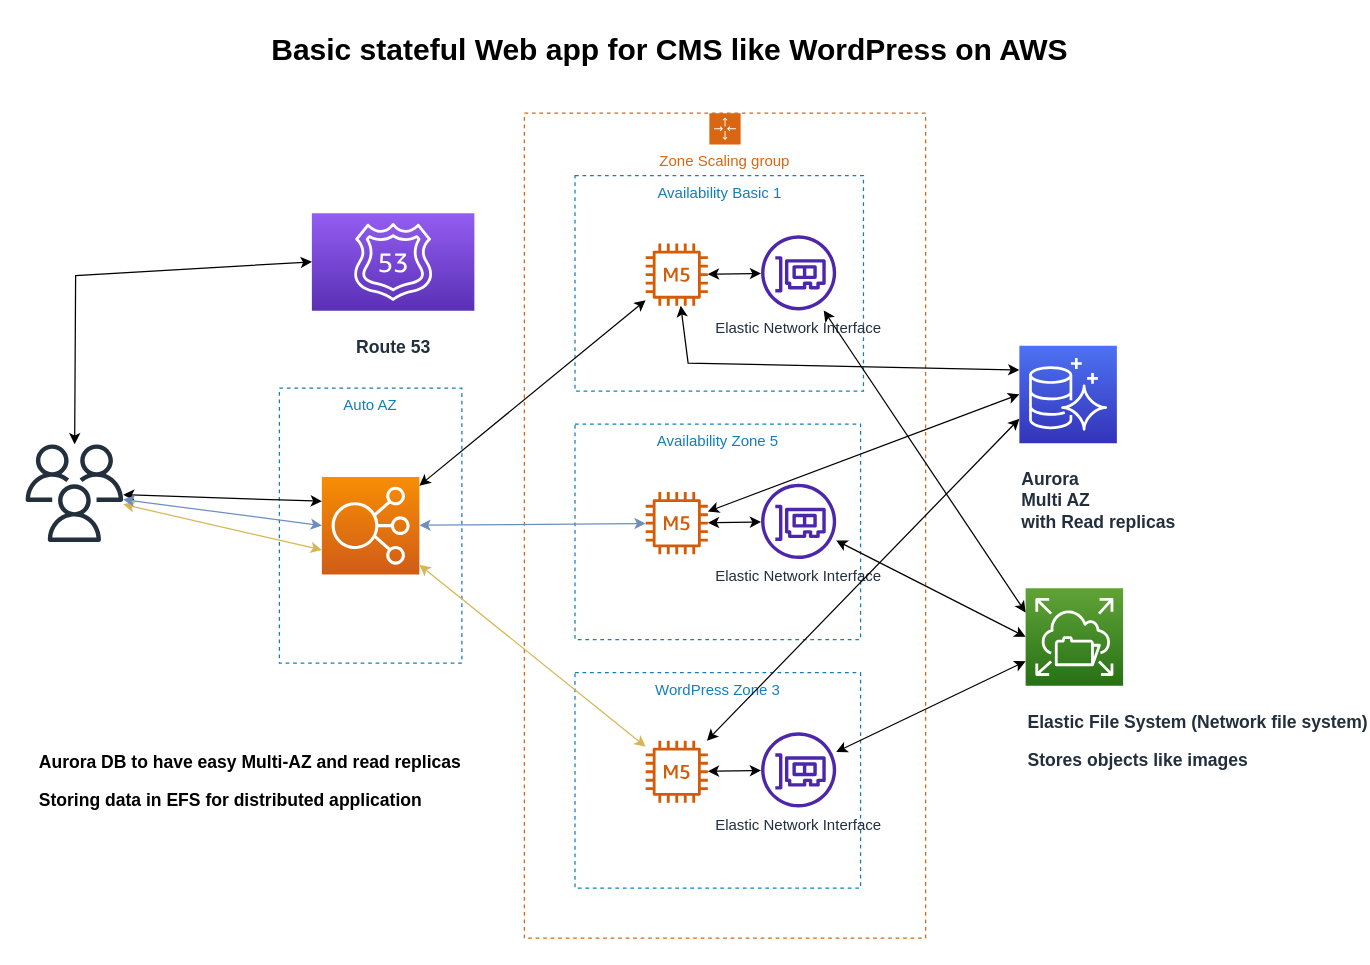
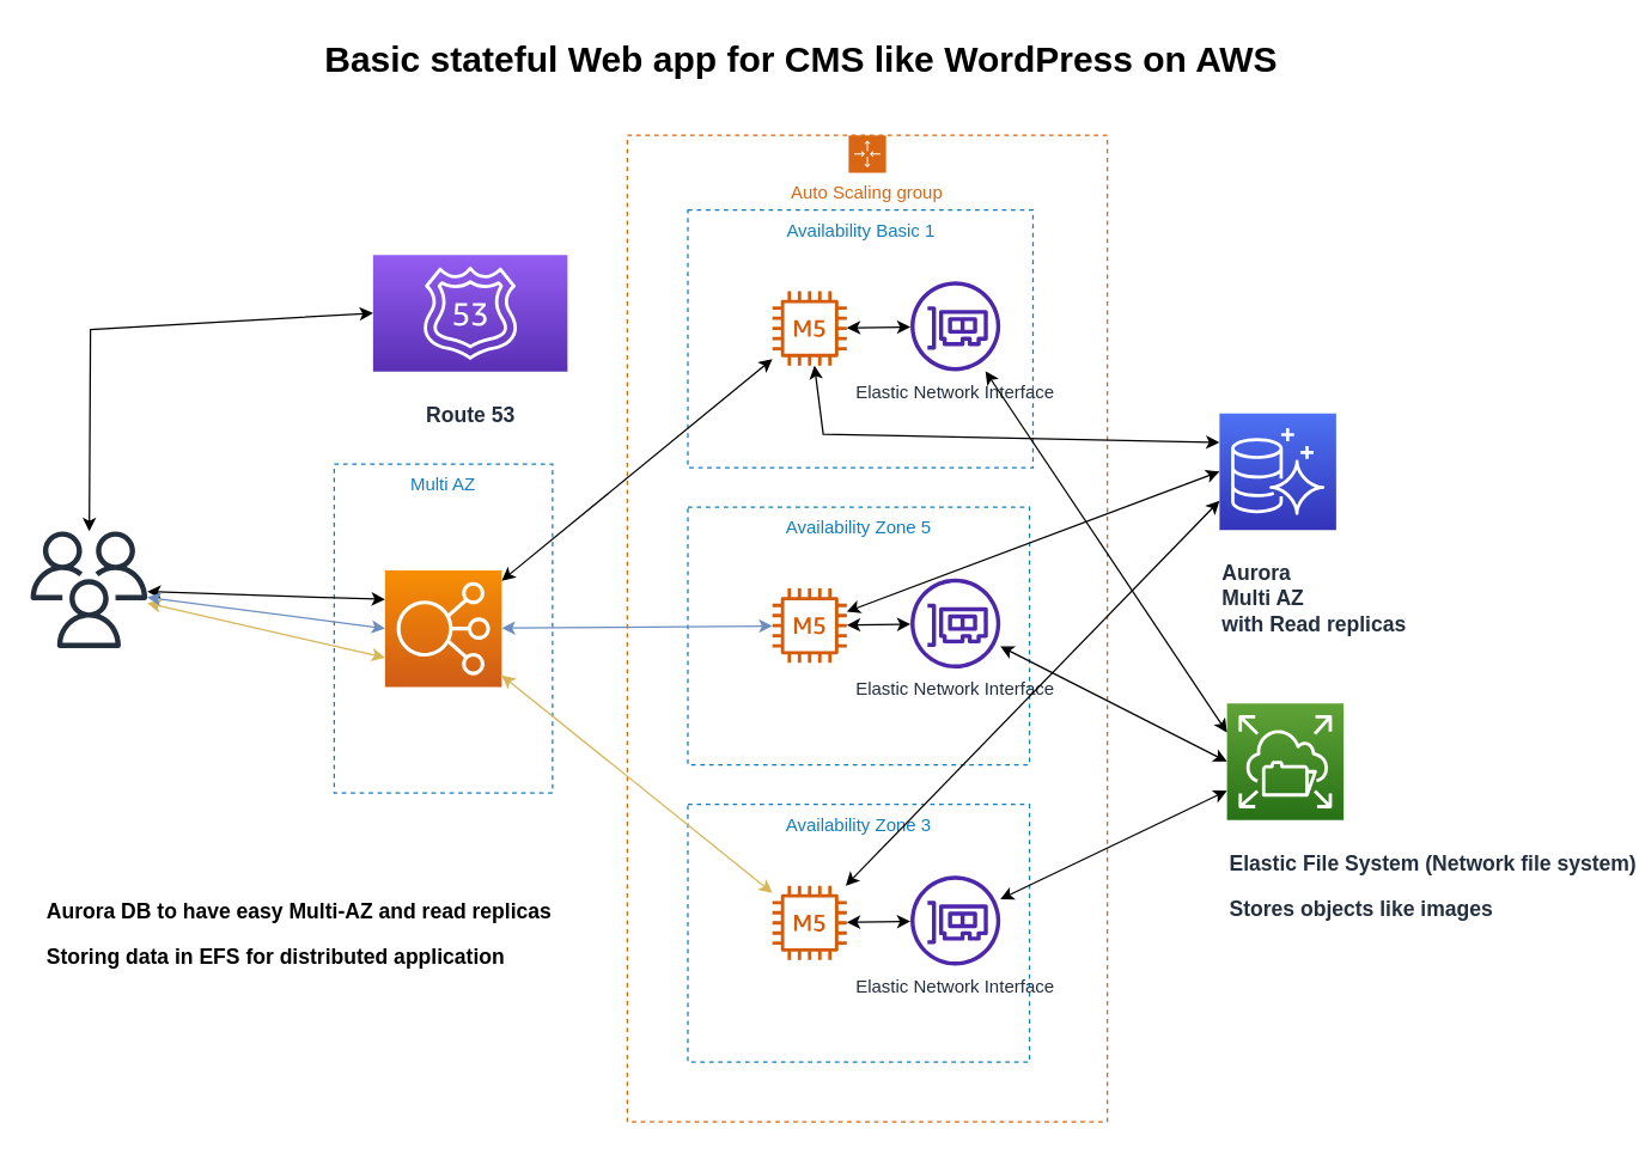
  <mxCell id="0" />
  <mxCell id="1" parent="0" />
  <mxCell id="2" value="" style="sketch=0;outlineConnect=0;fontColor=#232F3E;gradientColor=none;fillColor=#232F3D;strokeColor=none;dashed=0;verticalLabelPosition=bottom;verticalAlign=top;align=center;html=1;fontSize=12;fontStyle=0;aspect=fixed;pointerEvents=1;shape=mxgraph.aws4.users;" vertex="1" parent="1"><mxGeometry x="20" y="355" width="78" height="78" as="geometry" /></mxCell>
  <mxCell id="3" value="&lt;h3&gt;Route 53&lt;br&gt;&lt;/h3&gt;" style="sketch=0;points=[[0,0,0],[0.25,0,0],[0.5,0,0],[0.75,0,0],[1,0,0],[0,1,0],[0.25,1,0],[0.5,1,0],[0.75,1,0],[1,1,0],[0,0.25,0],[0,0.5,0],[0,0.75,0],[1,0.25,0],[1,0.5,0],[1,0.75,0]];outlineConnect=0;fontColor=#232F3E;gradientColor=#945DF2;gradientDirection=north;fillColor=#5A30B5;strokeColor=#ffffff;dashed=0;verticalLabelPosition=bottom;verticalAlign=top;align=center;html=1;fontSize=12;fontStyle=0;aspect=fixed;shape=mxgraph.aws4.resourceIcon;resIcon=mxgraph.aws4.route_53;" vertex="1" parent="1"><mxGeometry x="249" y="170" width="130" height="78" as="geometry" /></mxCell>
- <mxCell id="4" value="Auto AZ" style="fillColor=none;strokeColor=#147EBA;dashed=1;verticalAlign=top;fontStyle=0;fontColor=#147EBA;whiteSpace=wrap;html=1;" vertex="1" parent="1"><mxGeometry x="223" y="310" width="146" height="220" as="geometry" /></mxCell>
- <mxCell id="5" value="Zone Scaling group" style="points=[[0,0],[0.25,0],[0.5,0],[0.75,0],[1,0],[1,0.25],[1,0.5],[1,0.75],[1,1],[0.75,1],[0.5,1],[0.25,1],[0,1],[0,0.75],[0,0.5],[0,0.25]];outlineConnect=0;gradientColor=none;html=1;whiteSpace=wrap;fontSize=12;fontStyle=0;container=1;pointerEvents=0;collapsible=0;recursiveResize=0;shape=mxgraph.aws4.groupCenter;grIcon=mxgraph.aws4.group_auto_scaling_group;grStroke=1;strokeColor=#D86613;fillColor=none;verticalAlign=top;align=center;fontColor=#D86613;dashed=1;spacingTop=25;" vertex="1" parent="1"><mxGeometry x="419" y="90" width="321" height="660" as="geometry" /></mxCell>
+ <mxCell id="4" value="Multi AZ" style="fillColor=none;strokeColor=#147EBA;dashed=1;verticalAlign=top;fontStyle=0;fontColor=#147EBA;whiteSpace=wrap;html=1;" vertex="1" parent="1"><mxGeometry x="223" y="310" width="146" height="220" as="geometry" /></mxCell>
+ <mxCell id="5" value="Auto Scaling group" style="points=[[0,0],[0.25,0],[0.5,0],[0.75,0],[1,0],[1,0.25],[1,0.5],[1,0.75],[1,1],[0.75,1],[0.5,1],[0.25,1],[0,1],[0,0.75],[0,0.5],[0,0.25]];outlineConnect=0;gradientColor=none;html=1;whiteSpace=wrap;fontSize=12;fontStyle=0;container=1;pointerEvents=0;collapsible=0;recursiveResize=0;shape=mxgraph.aws4.groupCenter;grIcon=mxgraph.aws4.group_auto_scaling_group;grStroke=1;strokeColor=#D86613;fillColor=none;verticalAlign=top;align=center;fontColor=#D86613;dashed=1;spacingTop=25;" vertex="1" parent="1"><mxGeometry x="419" y="90" width="321" height="660" as="geometry" /></mxCell>
  <mxCell id="6" value="" style="group" vertex="1" connectable="0" parent="5"><mxGeometry x="40.5" y="50" width="240" height="570" as="geometry" /></mxCell>
  <mxCell id="7" value="" style="group" vertex="1" connectable="0" parent="6"><mxGeometry width="240.0" height="204.14" as="geometry" /></mxCell>
  <mxCell id="8" value="Availability Basic 1" style="fillColor=none;strokeColor=#147EBA;dashed=1;verticalAlign=top;fontStyle=0;fontColor=#147EBA;whiteSpace=wrap;html=1;" vertex="1" parent="7"><mxGeometry width="230.769" height="172.326" as="geometry" /></mxCell>
  <mxCell id="9" value="" style="sketch=0;outlineConnect=0;fontColor=#232F3E;gradientColor=none;fillColor=#D45B07;strokeColor=none;dashed=0;verticalLabelPosition=bottom;verticalAlign=top;align=center;html=1;fontSize=12;fontStyle=0;aspect=fixed;pointerEvents=1;shape=mxgraph.aws4.m5_instance;" vertex="1" parent="7"><mxGeometry x="56.538" y="54.349" width="49.745" height="49.745" as="geometry" /></mxCell>
  <mxCell id="10" value="Elastic Network Interface" style="sketch=0;outlineConnect=0;fontColor=#232F3E;gradientColor=none;fillColor=#4D27AA;strokeColor=none;dashed=0;verticalLabelPosition=bottom;verticalAlign=top;align=center;html=1;fontSize=12;fontStyle=0;aspect=fixed;pointerEvents=1;shape=mxgraph.aws4.elastic_network_interface;" vertex="1" parent="7"><mxGeometry x="148.846" y="47.721" width="60.109" height="60.109" as="geometry" /></mxCell>
  <mxCell id="11" value="" style="endArrow=classic;startArrow=classic;html=1;rounded=0;" edge="1" parent="7" source="9" target="10"><mxGeometry width="50" height="50" relative="1" as="geometry"><mxPoint x="137.308" y="331.395" as="sourcePoint" /><mxPoint x="195.0" y="265.116" as="targetPoint" /></mxGeometry></mxCell>
  <mxCell id="12" value="Availability Zone 5" style="fillColor=none;strokeColor=#147EBA;dashed=1;verticalAlign=top;fontStyle=0;fontColor=#147EBA;whiteSpace=wrap;html=1;" vertex="1" parent="6"><mxGeometry y="198.837" width="228.462" height="172.326" as="geometry" /></mxCell>
  <mxCell id="13" value="" style="sketch=0;outlineConnect=0;fontColor=#232F3E;gradientColor=none;fillColor=#D45B07;strokeColor=none;dashed=0;verticalLabelPosition=bottom;verticalAlign=top;align=center;html=1;fontSize=12;fontStyle=0;aspect=fixed;pointerEvents=1;shape=mxgraph.aws4.m5_instance;" vertex="1" parent="6"><mxGeometry x="56.538" y="253.186" width="49.745" height="49.745" as="geometry" /></mxCell>
- <mxCell id="14" value="WordPress Zone 3" style="fillColor=none;strokeColor=#147EBA;dashed=1;verticalAlign=top;fontStyle=0;fontColor=#147EBA;whiteSpace=wrap;html=1;" vertex="1" parent="6"><mxGeometry y="397.674" width="228.462" height="172.326" as="geometry" /></mxCell>
+ <mxCell id="14" value="Availability Zone 3" style="fillColor=none;strokeColor=#147EBA;dashed=1;verticalAlign=top;fontStyle=0;fontColor=#147EBA;whiteSpace=wrap;html=1;" vertex="1" parent="6"><mxGeometry y="397.674" width="228.462" height="172.326" as="geometry" /></mxCell>
  <mxCell id="15" value="" style="sketch=0;outlineConnect=0;fontColor=#232F3E;gradientColor=none;fillColor=#D45B07;strokeColor=none;dashed=0;verticalLabelPosition=bottom;verticalAlign=top;align=center;html=1;fontSize=12;fontStyle=0;aspect=fixed;pointerEvents=1;shape=mxgraph.aws4.m5_instance;" vertex="1" parent="6"><mxGeometry x="56.538" y="452.023" width="49.745" height="49.745" as="geometry" /></mxCell>
  <mxCell id="16" value="Elastic Network Interface" style="sketch=0;outlineConnect=0;fontColor=#232F3E;gradientColor=none;fillColor=#4D27AA;strokeColor=none;dashed=0;verticalLabelPosition=bottom;verticalAlign=top;align=center;html=1;fontSize=12;fontStyle=0;aspect=fixed;pointerEvents=1;shape=mxgraph.aws4.elastic_network_interface;" vertex="1" parent="6"><mxGeometry x="148.846" y="246.558" width="60.109" height="60.109" as="geometry" /></mxCell>
  <mxCell id="17" value="Elastic Network Interface" style="sketch=0;outlineConnect=0;fontColor=#232F3E;gradientColor=none;fillColor=#4D27AA;strokeColor=none;dashed=0;verticalLabelPosition=bottom;verticalAlign=top;align=center;html=1;fontSize=12;fontStyle=0;aspect=fixed;pointerEvents=1;shape=mxgraph.aws4.elastic_network_interface;" vertex="1" parent="6"><mxGeometry x="148.846" y="445.395" width="60.109" height="60.109" as="geometry" /></mxCell>
  <mxCell id="18" value="" style="endArrow=classic;startArrow=classic;html=1;rounded=0;" edge="1" parent="6" source="15" target="17"><mxGeometry width="50" height="50" relative="1" as="geometry"><mxPoint x="135" y="112.674" as="sourcePoint" /><mxPoint x="171.923" y="112.674" as="targetPoint" /></mxGeometry></mxCell>
  <mxCell id="19" value="" style="endArrow=classic;startArrow=classic;html=1;rounded=0;" edge="1" parent="6" source="13" target="16"><mxGeometry width="50" height="50" relative="1" as="geometry"><mxPoint x="123.462" y="99.419" as="sourcePoint" /><mxPoint x="160.385" y="99.419" as="targetPoint" /></mxGeometry></mxCell>
  <mxCell id="20" value="&lt;h3 align=&quot;left&quot;&gt;Aurora&lt;br&gt;Multi AZ&lt;br&gt;with Read replicas&lt;br&gt;&lt;/h3&gt;" style="sketch=0;points=[[0,0,0],[0.25,0,0],[0.5,0,0],[0.75,0,0],[1,0,0],[0,1,0],[0.25,1,0],[0.5,1,0],[0.75,1,0],[1,1,0],[0,0.25,0],[0,0.5,0],[0,0.75,0],[1,0.25,0],[1,0.5,0],[1,0.75,0]];outlineConnect=0;fontColor=#232F3E;gradientColor=#4D72F3;gradientDirection=north;fillColor=#3334B9;strokeColor=#ffffff;dashed=0;verticalLabelPosition=bottom;verticalAlign=top;align=left;html=1;fontSize=12;fontStyle=0;aspect=fixed;shape=mxgraph.aws4.resourceIcon;resIcon=mxgraph.aws4.aurora;" vertex="1" parent="1"><mxGeometry x="815" y="276" width="78" height="78" as="geometry" /></mxCell>
  <mxCell id="21" value="" style="endArrow=classic;startArrow=classic;html=1;rounded=0;entryX=0;entryY=0.5;entryDx=0;entryDy=0;entryPerimeter=0;" edge="1" parent="1" source="13" target="20"><mxGeometry width="50" height="50" relative="1" as="geometry"><mxPoint x="579" y="440" as="sourcePoint" /><mxPoint x="629" y="390" as="targetPoint" /></mxGeometry></mxCell>
  <mxCell id="22" value="" style="endArrow=classic;startArrow=classic;html=1;rounded=0;entryX=0;entryY=0.25;entryDx=0;entryDy=0;entryPerimeter=0;" edge="1" parent="1" source="9" target="20"><mxGeometry width="50" height="50" relative="1" as="geometry"><mxPoint x="579" y="440" as="sourcePoint" /><mxPoint x="629" y="390" as="targetPoint" /><Array as="points"><mxPoint x="550" y="290" /></Array></mxGeometry></mxCell>
  <mxCell id="23" value="" style="endArrow=classic;startArrow=classic;html=1;rounded=0;entryX=0;entryY=0.75;entryDx=0;entryDy=0;entryPerimeter=0;" edge="1" parent="1" source="15" target="20"><mxGeometry width="50" height="50" relative="1" as="geometry"><mxPoint x="719" y="493" as="sourcePoint" /><mxPoint x="769" y="443" as="targetPoint" /></mxGeometry></mxCell>
  <mxCell id="24" value="" style="endArrow=classic;startArrow=classic;html=1;rounded=0;entryX=0;entryY=0.5;entryDx=0;entryDy=0;entryPerimeter=0;" edge="1" parent="1" source="2" target="3"><mxGeometry width="50" height="50" relative="1" as="geometry"><mxPoint x="34" y="250" as="sourcePoint" /><mxPoint x="84" y="200" as="targetPoint" /><Array as="points"><mxPoint x="60" y="220" /></Array></mxGeometry></mxCell>
  <mxCell id="25" value="" style="sketch=0;points=[[0,0,0],[0.25,0,0],[0.5,0,0],[0.75,0,0],[1,0,0],[0,1,0],[0.25,1,0],[0.5,1,0],[0.75,1,0],[1,1,0],[0,0.25,0],[0,0.5,0],[0,0.75,0],[1,0.25,0],[1,0.5,0],[1,0.75,0]];outlineConnect=0;fontColor=#232F3E;gradientColor=#F78E04;gradientDirection=north;fillColor=#D05C17;strokeColor=#ffffff;dashed=0;verticalLabelPosition=bottom;verticalAlign=top;align=center;html=1;fontSize=12;fontStyle=0;aspect=fixed;shape=mxgraph.aws4.resourceIcon;resIcon=mxgraph.aws4.elastic_load_balancing;" vertex="1" parent="1"><mxGeometry x="257" y="381" width="78" height="78" as="geometry" /></mxCell>
  <mxCell id="26" value="" style="endArrow=classic;startArrow=classic;html=1;rounded=0;" edge="1" parent="1" source="25" target="9"><mxGeometry width="50" height="50" relative="1" as="geometry"><mxPoint x="579" y="440" as="sourcePoint" /><mxPoint x="629" y="390" as="targetPoint" /></mxGeometry></mxCell>
  <mxCell id="27" value="" style="endArrow=classic;startArrow=classic;html=1;rounded=0;fillColor=#fff2cc;strokeColor=#d6b656;" edge="1" parent="1" source="25" target="15"><mxGeometry width="50" height="50" relative="1" as="geometry"><mxPoint x="369" y="530" as="sourcePoint" /><mxPoint x="419" y="480" as="targetPoint" /></mxGeometry></mxCell>
  <mxCell id="28" value="" style="endArrow=classic;startArrow=classic;html=1;rounded=0;fillColor=#dae8fc;strokeColor=#6c8ebf;" edge="1" parent="1" source="25" target="13"><mxGeometry width="50" height="50" relative="1" as="geometry"><mxPoint x="579" y="440" as="sourcePoint" /><mxPoint x="629" y="390" as="targetPoint" /></mxGeometry></mxCell>
  <mxCell id="29" value="" style="endArrow=classic;startArrow=classic;html=1;rounded=0;entryX=0;entryY=0.25;entryDx=0;entryDy=0;entryPerimeter=0;" edge="1" parent="1" source="2" target="25"><mxGeometry width="50" height="50" relative="1" as="geometry"><mxPoint x="63" y="377" as="sourcePoint" /><mxPoint x="258" y="290" as="targetPoint" /></mxGeometry></mxCell>
  <mxCell id="30" value="" style="endArrow=classic;startArrow=classic;html=1;rounded=0;fillColor=#fff2cc;strokeColor=#d6b656;entryX=0;entryY=0.75;entryDx=0;entryDy=0;entryPerimeter=0;" edge="1" parent="1" source="2" target="25"><mxGeometry width="50" height="50" relative="1" as="geometry"><mxPoint x="63" y="422" as="sourcePoint" /><mxPoint x="258" y="562" as="targetPoint" /></mxGeometry></mxCell>
  <mxCell id="31" value="" style="endArrow=classic;startArrow=classic;html=1;rounded=0;fillColor=#dae8fc;strokeColor=#6c8ebf;entryX=0;entryY=0.5;entryDx=0;entryDy=0;entryPerimeter=0;" edge="1" parent="1" source="2" target="25"><mxGeometry width="50" height="50" relative="1" as="geometry"><mxPoint x="63" y="399" as="sourcePoint" /><mxPoint x="258" y="426" as="targetPoint" /></mxGeometry></mxCell>
  <mxCell id="32" value="&lt;p style=&quot;line-height: 0%;&quot; align=&quot;left&quot;&gt;&lt;/p&gt;&lt;h3 align=&quot;left&quot;&gt;Elastic File System (Network file system)&lt;/h3&gt;&lt;h3 align=&quot;left&quot;&gt;Stores objects like images&lt;/h3&gt;&lt;p align=&quot;left&quot;&gt;&lt;/p&gt;" style="sketch=0;points=[[0,0,0],[0.25,0,0],[0.5,0,0],[0.75,0,0],[1,0,0],[0,1,0],[0.25,1,0],[0.5,1,0],[0.75,1,0],[1,1,0],[0,0.25,0],[0,0.5,0],[0,0.75,0],[1,0.25,0],[1,0.5,0],[1,0.75,0]];outlineConnect=0;fontColor=#232F3E;gradientColor=#60A337;gradientDirection=north;fillColor=#277116;strokeColor=#ffffff;dashed=0;verticalLabelPosition=bottom;verticalAlign=top;align=left;html=1;fontSize=12;fontStyle=0;aspect=fixed;shape=mxgraph.aws4.resourceIcon;resIcon=mxgraph.aws4.elastic_file_system;" vertex="1" parent="1"><mxGeometry x="820" y="470" width="78" height="78" as="geometry" /></mxCell>
  <mxCell id="33" value="" style="endArrow=classic;startArrow=classic;html=1;rounded=0;exitX=0;exitY=0.25;exitDx=0;exitDy=0;exitPerimeter=0;" edge="1" parent="1" source="32" target="10"><mxGeometry width="50" height="50" relative="1" as="geometry"><mxPoint x="600" y="490" as="sourcePoint" /><mxPoint x="650" y="440" as="targetPoint" /></mxGeometry></mxCell>
  <mxCell id="34" value="" style="endArrow=classic;startArrow=classic;html=1;rounded=0;entryX=0;entryY=0.5;entryDx=0;entryDy=0;entryPerimeter=0;" edge="1" parent="1" source="16" target="32"><mxGeometry width="50" height="50" relative="1" as="geometry"><mxPoint x="600" y="490" as="sourcePoint" /><mxPoint x="650" y="440" as="targetPoint" /></mxGeometry></mxCell>
  <mxCell id="35" value="" style="endArrow=classic;startArrow=classic;html=1;rounded=0;entryX=0;entryY=0.75;entryDx=0;entryDy=0;entryPerimeter=0;" edge="1" parent="1" source="17" target="32"><mxGeometry width="50" height="50" relative="1" as="geometry"><mxPoint x="600" y="490" as="sourcePoint" /><mxPoint x="650" y="440" as="targetPoint" /></mxGeometry></mxCell>
  <mxCell id="36" value="&lt;div&gt;&lt;h3&gt;Aurora DB to have easy Multi-AZ and read replicas&lt;/h3&gt;&lt;/div&gt;&lt;div&gt;&lt;h3&gt;Storing data in EFS for distributed application&lt;/h3&gt;&lt;/div&gt;&lt;div&gt;&lt;h3&gt;&lt;br&gt;&lt;/h3&gt;&lt;/div&gt;" style="text;html=1;strokeColor=none;fillColor=none;align=left;verticalAlign=middle;whiteSpace=wrap;rounded=0;" vertex="1" parent="1"><mxGeometry x="29" y="580" width="351" height="120" as="geometry" /></mxCell>
  <mxCell id="37" value="Basic stateful Web app for CMS like WordPress on AWS" style="text;strokeColor=none;fillColor=none;html=1;fontSize=24;fontStyle=1;verticalAlign=middle;align=center;" vertex="1" parent="1"><mxGeometry x="205" y="20" width="660" height="40" as="geometry" /></mxCell>
